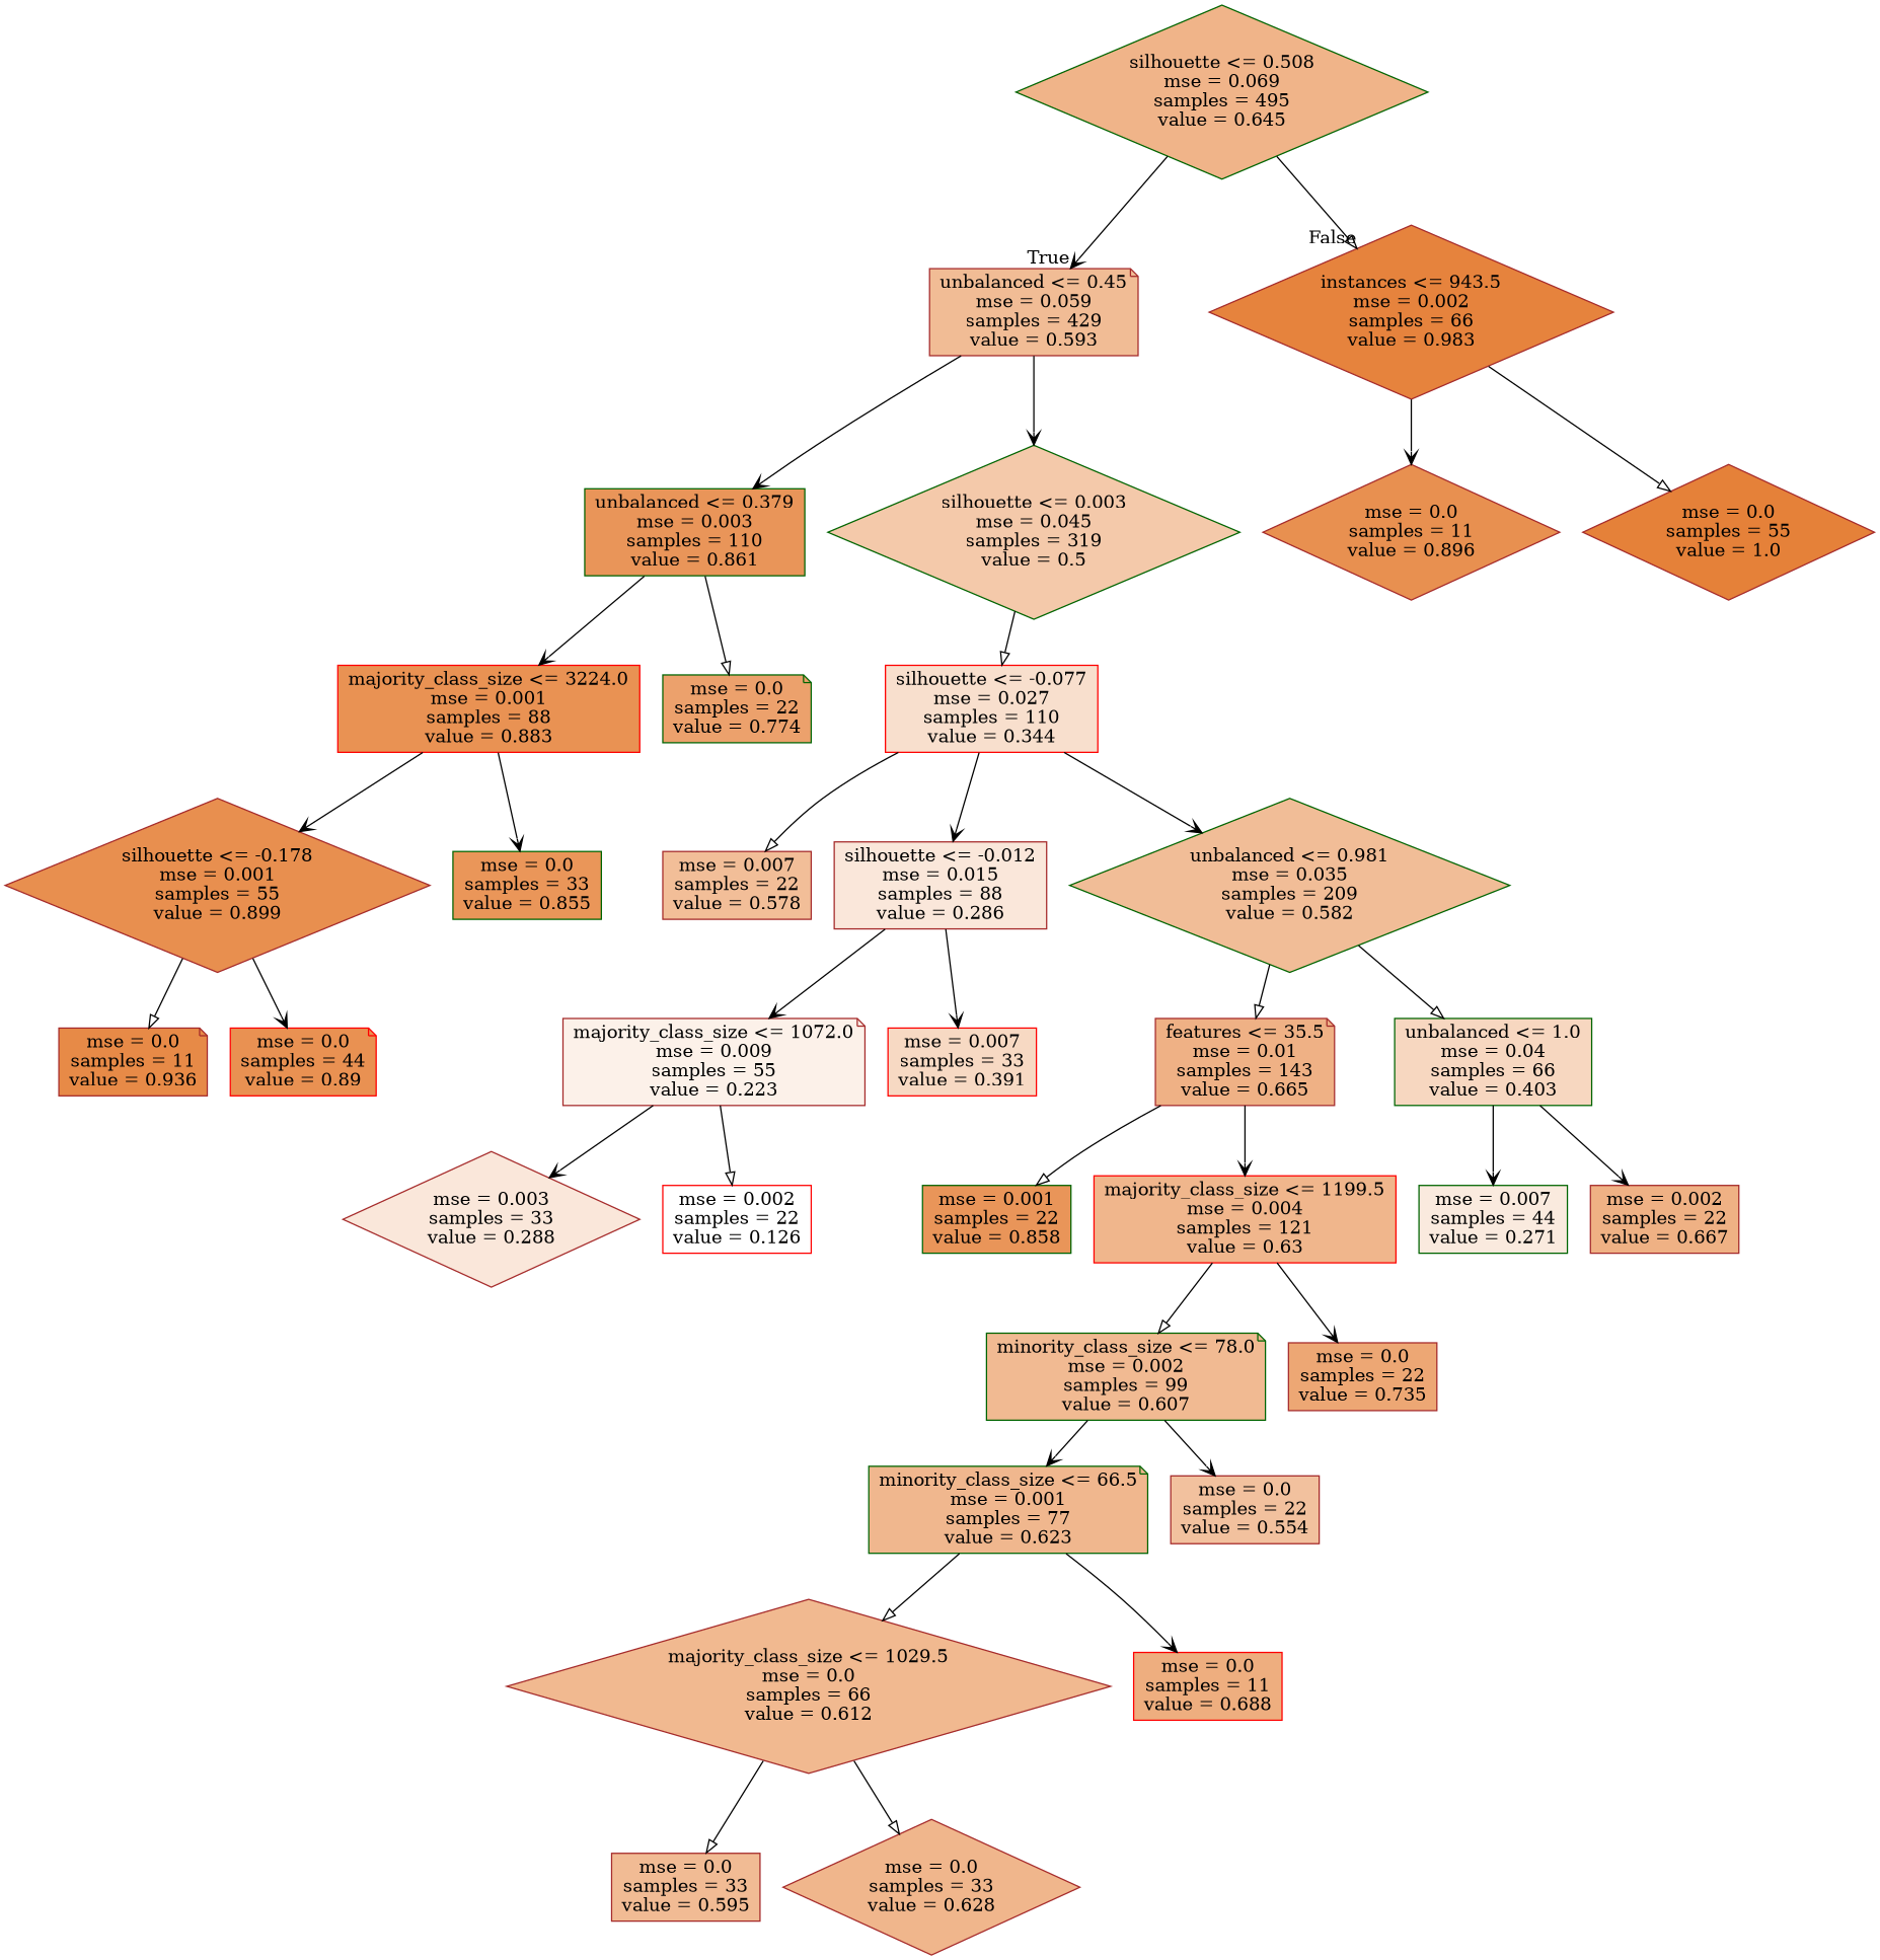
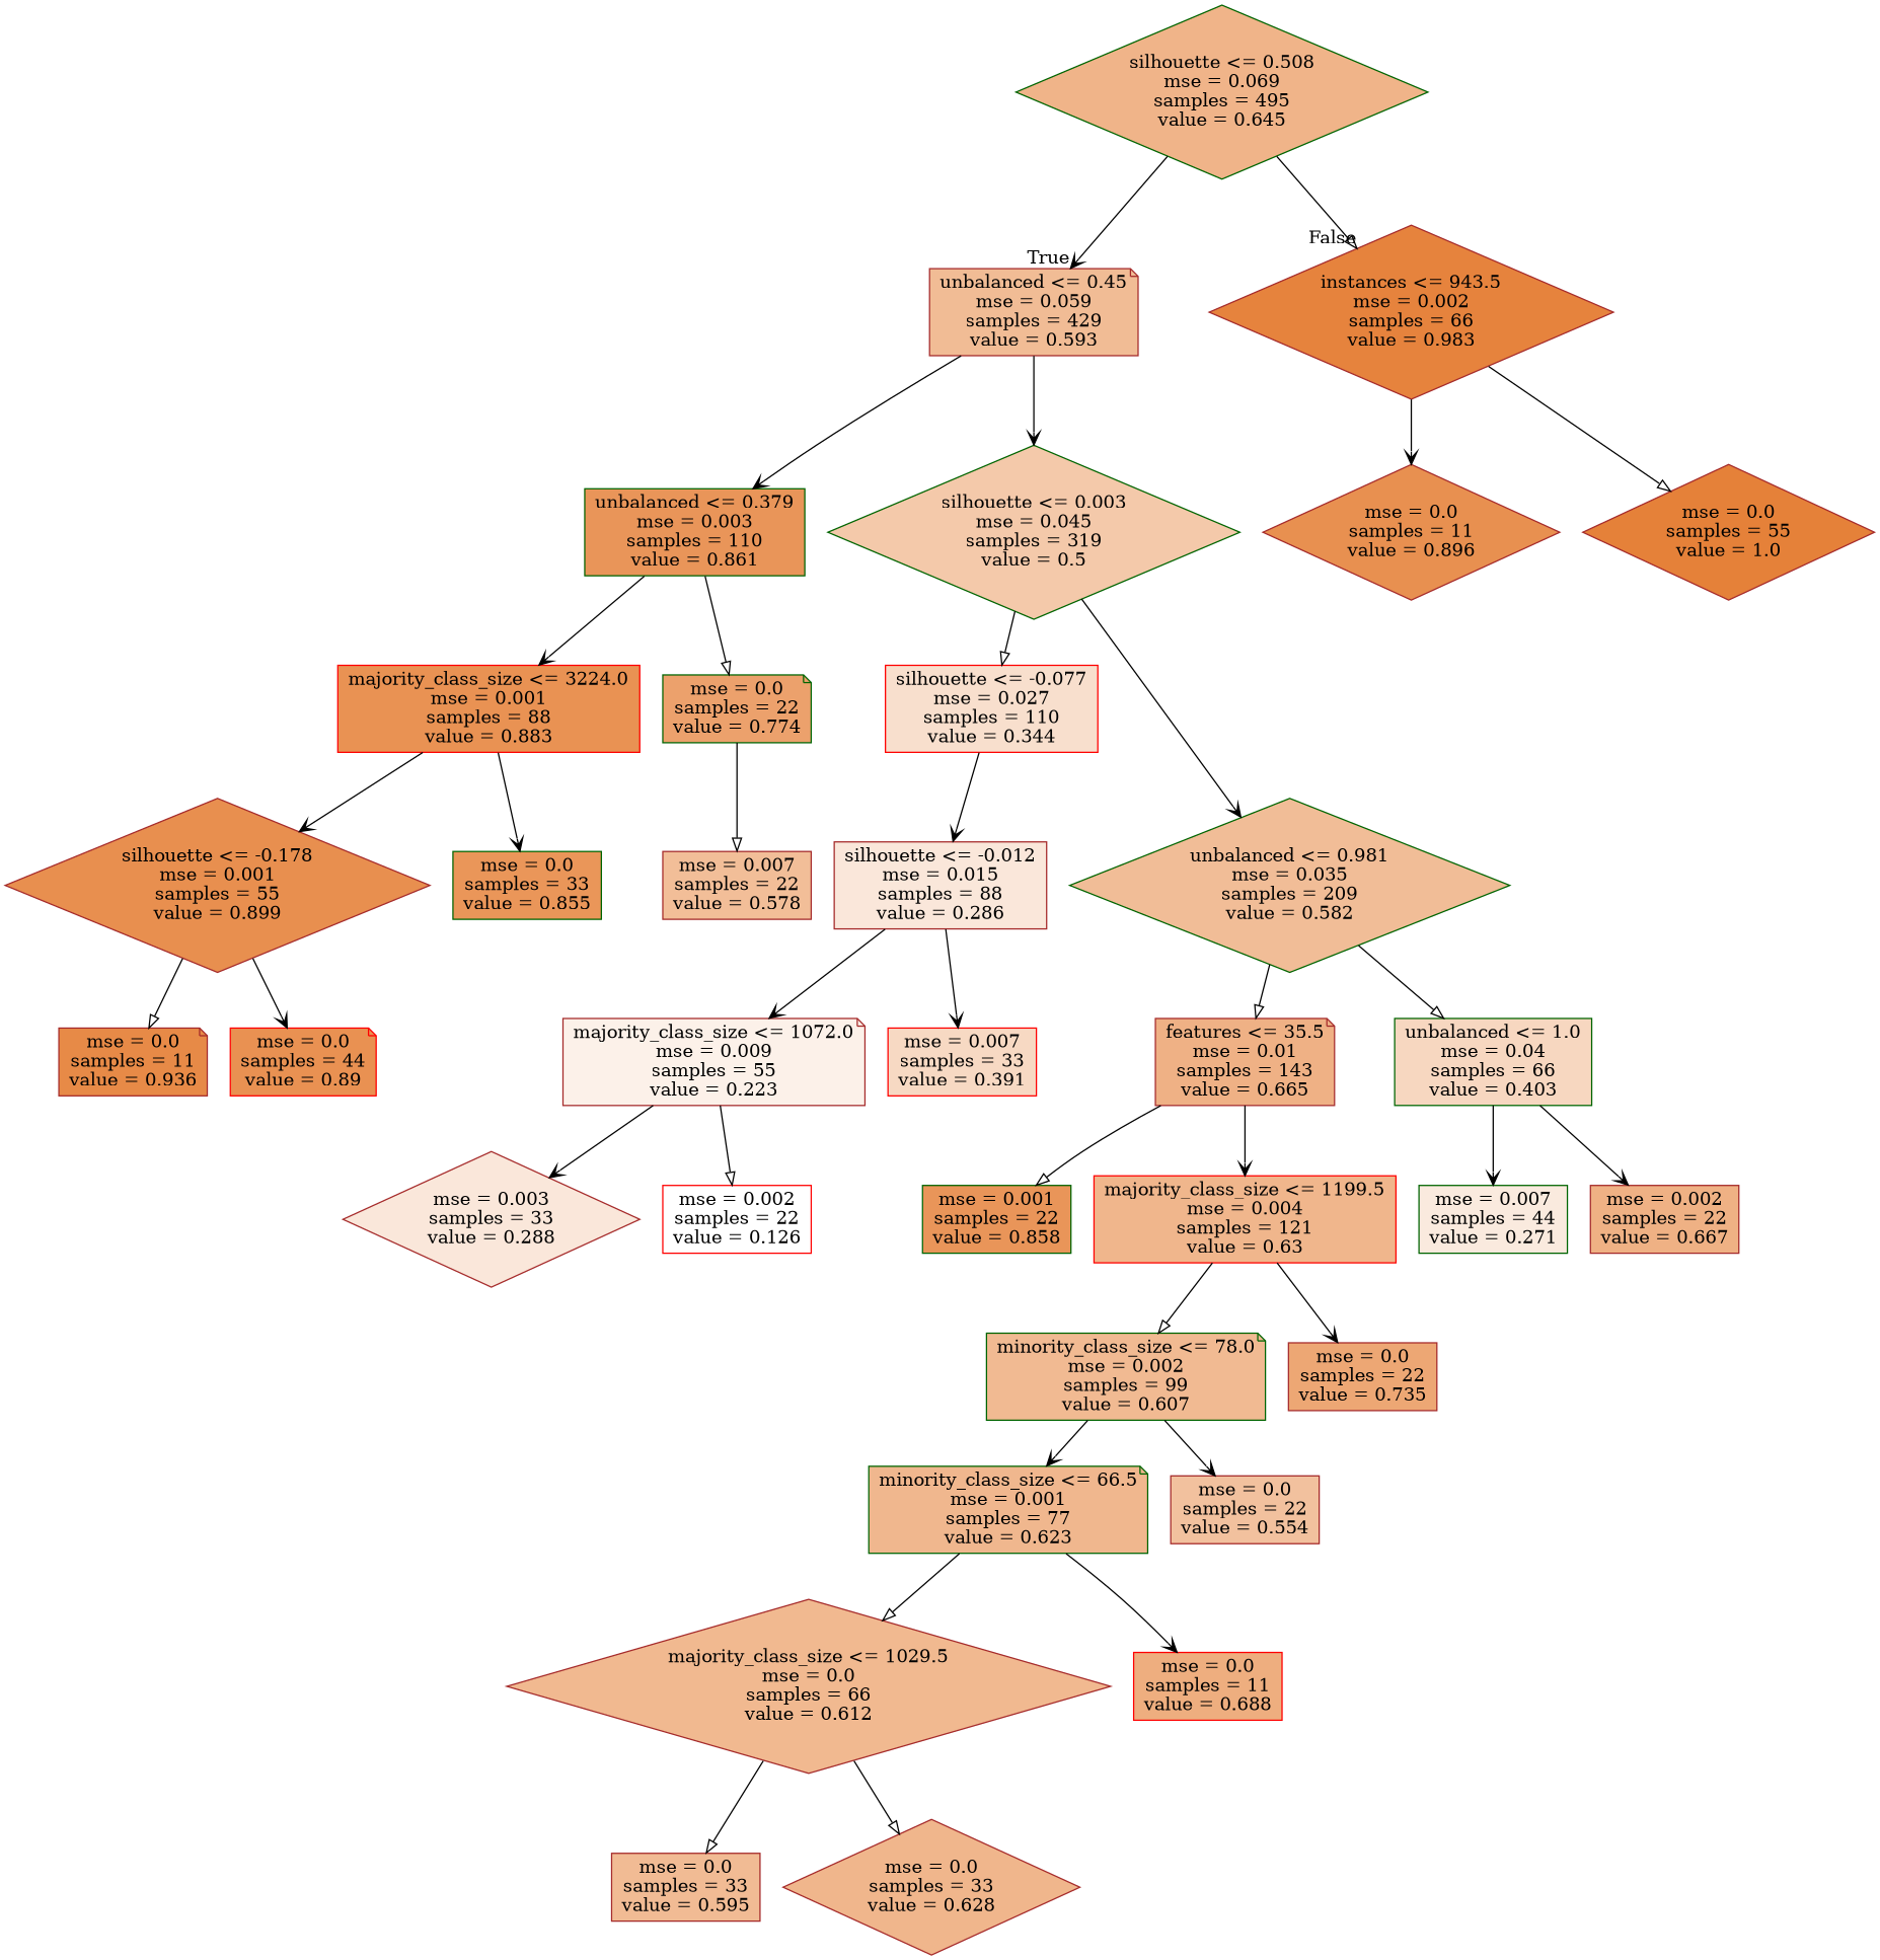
  digraph {
    node [color=brown fillcolor="#e58139d6" shape=box style=filled]
    edge [arrowhead=vee]
    n1 [color=darkgreen fillcolor="#e5813997" label="silhouette <= 0.508\nmse = 0.069\nsamples = 495\nvalue = 0.645" shape=diamond]
    n2 [fillcolor="#e5813988" label="unbalanced <= 0.45\nmse = 0.059\nsamples = 429\nvalue = 0.593" shape=note]
    n3 [fillcolor="#e58139fa" label="instances <= 943.5\nmse = 0.002\nsamples = 66\nvalue = 0.983" shape=diamond]
    n4 [color=darkgreen label="unbalanced <= 0.379\nmse = 0.003\nsamples = 110\nvalue = 0.861"]
    n5 [color=darkgreen fillcolor="#e581396d" label="silhouette <= 0.003\nmse = 0.045\nsamples = 319\nvalue = 0.5" shape=diamond]
    n6 [fillcolor="#e58139e1" label="mse = 0.0\nsamples = 11\nvalue = 0.896" shape=diamond]
    n7 [fillcolor="#e58139ff" label="mse = 0.0\nsamples = 55\nvalue = 1.0" shape=diamond]
    n8 [color=red fillcolor="#e58139dd" label="majority_class_size <= 3224.0\nmse = 0.001\nsamples = 88\nvalue = 0.883"]
    n9 [color=darkgreen fillcolor="#e58139bd" label="mse = 0.0\nsamples = 22\nvalue = 0.774" shape=note]
    n10 [color=red fillcolor="#e5813940" label="silhouette <= -0.077\nmse = 0.027\nsamples = 110\nvalue = 0.344"]
    n11 [color=darkgreen fillcolor="#e5813985" label="unbalanced <= 0.981\nmse = 0.035\nsamples = 209\nvalue = 0.582" shape=diamond]
    n12 [color=darkgreen fillcolor="#e58139d5" label="mse = 0.0\nsamples = 33\nvalue = 0.855"]
    n13 [fillcolor="#e58139e2" label="silhouette <= -0.178\nmse = 0.001\nsamples = 55\nvalue = 0.899" shape=diamond]
    n14 [fillcolor="#e58139ec" label="mse = 0.0\nsamples = 11\nvalue = 0.936" shape=note]
    n15 [color=red fillcolor="#e58139df" label="mse = 0.0\nsamples = 44\nvalue = 0.89" shape=note]
    n16 [fillcolor="#e5813984" label="mse = 0.007\nsamples = 22\nvalue = 0.578"]
    n17 [fillcolor="#e581392f" label="silhouette <= -0.012\nmse = 0.015\nsamples = 88\nvalue = 0.286"]
    n18 [fillcolor="#e581399d" label="features <= 35.5\nmse = 0.01\nsamples = 143\nvalue = 0.665" shape=note]
    n19 [color=darkgreen fillcolor="#e5813951" label="unbalanced <= 1.0\nmse = 0.04\nsamples = 66\nvalue = 0.403"]
    n20 [fillcolor="#e581391c" label="majority_class_size <= 1072.0\nmse = 0.009\nsamples = 55\nvalue = 0.223" shape=note]
    n21 [color=red fillcolor="#e581394d" label="mse = 0.007\nsamples = 33\nvalue = 0.391"]
    n22 [fillcolor="#e581392f" label="mse = 0.003\nsamples = 33\nvalue = 0.288" shape=diamond]
    n23 [color=red fillcolor="#e5813900" label="mse = 0.002\nsamples = 22\nvalue = 0.126"]
    n24 [color=darkgreen label="mse = 0.001\nsamples = 22\nvalue = 0.858"]
    n25 [color=red fillcolor="#e5813993" label="majority_class_size <= 1199.5\nmse = 0.004\nsamples = 121\nvalue = 0.63"]
    n26 [color=darkgreen fillcolor="#e581392a" label="mse = 0.007\nsamples = 44\nvalue = 0.271"]
    n27 [fillcolor="#e581399e" label="mse = 0.002\nsamples = 22\nvalue = 0.667"]
    n28 [color=darkgreen fillcolor="#e581398c" label="minority_class_size <= 78.0\nmse = 0.002\nsamples = 99\nvalue = 0.607" shape=note]
    n29 [fillcolor="#e58139b2" label="mse = 0.0\nsamples = 22\nvalue = 0.735"]
    n30 [color=darkgreen fillcolor="#e5813991" label="minority_class_size <= 66.5\nmse = 0.001\nsamples = 77\nvalue = 0.623" shape=note]
    n31 [fillcolor="#e581397d" label="mse = 0.0\nsamples = 22\nvalue = 0.554"]
    n32 [fillcolor="#e581398e" label="majority_class_size <= 1029.5\nmse = 0.0\nsamples = 66\nvalue = 0.612" shape=diamond]
    n33 [color=red fillcolor="#e58139a4" label="mse = 0.0\nsamples = 11\nvalue = 0.688"]
    n34 [fillcolor="#e5813989" label="mse = 0.0\nsamples = 33\nvalue = 0.595"]
    n35 [fillcolor="#e5813993" label="mse = 0.0\nsamples = 33\nvalue = 0.628" shape=diamond]
    n1 -> n2 [headlabel=True labelangle=45 labeldistance=2.5]
    n1 -> n3 [arrowhead=onormal headlabel=False labelangle=-45 labeldistance=2.5]
    n2 -> n4
    n2 -> n5
    n3 -> n6
    n3 -> n7 [arrowhead=onormal]
    n4 -> n8
    n4 -> n9 [arrowhead=onormal]
    n5 -> n10 [arrowhead=onormal]
-   n10 -> n11
+   n5 -> n11
    n8 -> n12
    n8 -> n13
-   n10 -> n16 [arrowhead=onormal]
+   n9 -> n16 [arrowhead=onormal]
    n10 -> n17
    n11 -> n18 [arrowhead=onormal]
    n11 -> n19 [arrowhead=onormal]
    n13 -> n14 [arrowhead=onormal]
    n13 -> n15
    n17 -> n20
    n17 -> n21
    n18 -> n24 [arrowhead=onormal]
    n18 -> n25
    n19 -> n26
    n19 -> n27
    n20 -> n22
    n20 -> n23 [arrowhead=onormal]
    n25 -> n28 [arrowhead=onormal]
    n25 -> n29
    n28 -> n30
    n28 -> n31
    n30 -> n32 [arrowhead=onormal]
    n30 -> n33
    n32 -> n34 [arrowhead=onormal]
    n32 -> n35 [arrowhead=onormal]
  }
